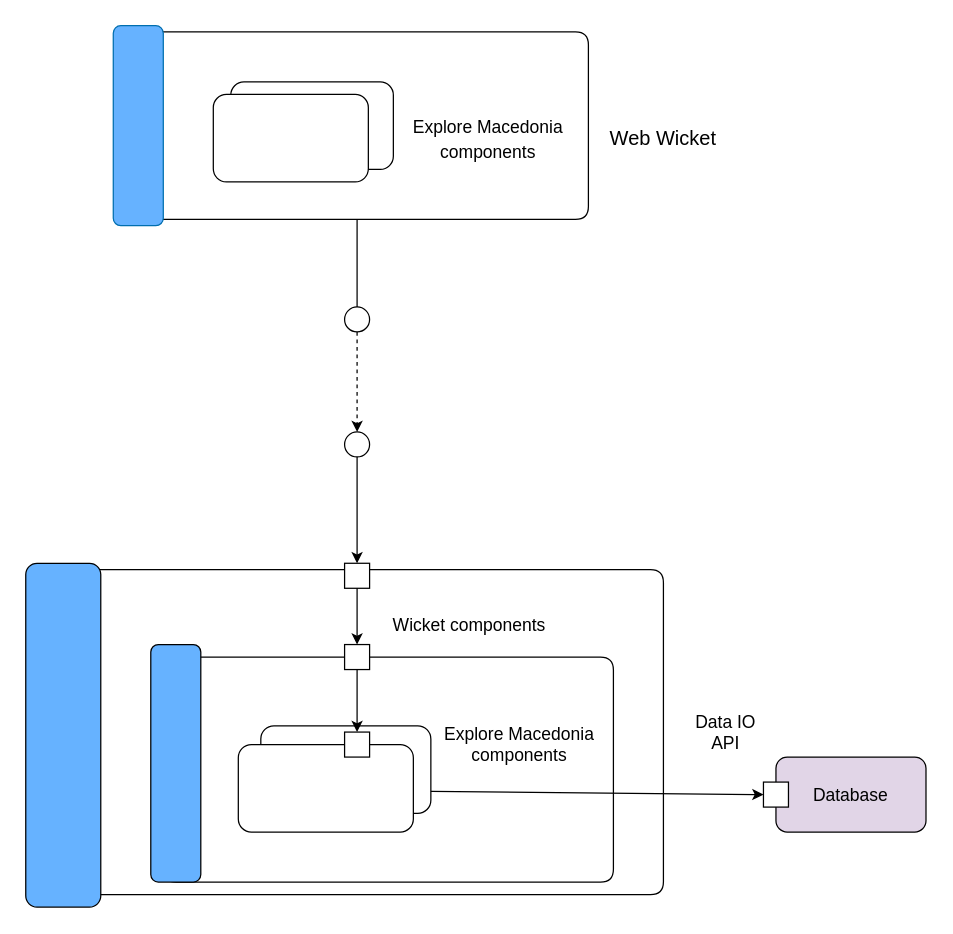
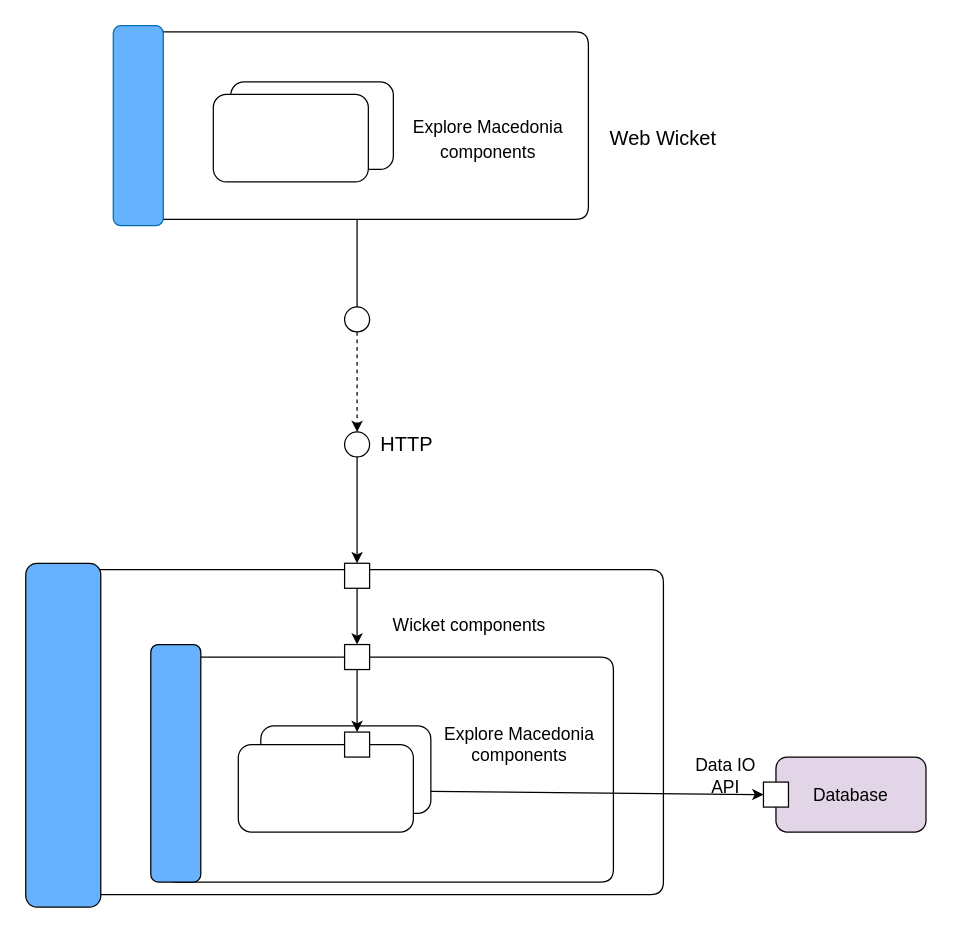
  <mxCell id="0" />
  <mxCell id="1" parent="0" />
  <mxCell id="2" value="Horizontal Container" style="swimlane;horizontal=0;rounded=1;" vertex="1" parent="1"><mxGeometry x="100" y="25" width="370" height="150" as="geometry" /></mxCell>
  <mxCell id="3" value="" style="rounded=1;whiteSpace=wrap;html=1;fillColor=#66B2FF;fontColor=#ffffff;strokeColor=#006EAF;" vertex="1" parent="2"><mxGeometry x="-10" y="-5" width="40" height="160" as="geometry" /></mxCell>
  <mxCell id="4" value="" style="rounded=1;whiteSpace=wrap;html=1;" vertex="1" parent="2"><mxGeometry x="84" y="40" width="130" height="70" as="geometry" /></mxCell>
  <mxCell id="5" value="" style="rounded=1;whiteSpace=wrap;html=1;" vertex="1" parent="2"><mxGeometry x="70" y="50" width="124" height="70" as="geometry" /></mxCell>
  <mxCell id="6" value="&lt;font style=&quot;font-size: 14px&quot;&gt;Explore Macedonia components&lt;/font&gt;" style="text;html=1;strokeColor=none;fillColor=none;align=center;verticalAlign=middle;whiteSpace=wrap;rounded=0;fontSize=16;" vertex="1" parent="2"><mxGeometry x="210" y="65" width="160" height="40" as="geometry" /></mxCell>
  <mxCell id="7" value="&lt;font style=&quot;font-size: 16px&quot;&gt;Web Wicket&lt;/font&gt;" style="text;html=1;strokeColor=none;fillColor=none;align=center;verticalAlign=middle;whiteSpace=wrap;rounded=0;" vertex="1" parent="1"><mxGeometry x="480" y="95" width="100" height="30" as="geometry" /></mxCell>
  <mxCell id="8" value="" style="endArrow=none;html=1;rounded=0;fontSize=14;exitX=0.5;exitY=1;exitDx=0;exitDy=0;" edge="1" parent="1" source="2" target="9"><mxGeometry width="50" height="50" relative="1" as="geometry"><mxPoint x="320" y="175" as="sourcePoint" /><mxPoint x="320" y="245" as="targetPoint" /></mxGeometry></mxCell>
  <mxCell id="9" value="" style="ellipse;whiteSpace=wrap;html=1;aspect=fixed;rounded=1;fontSize=14;" vertex="1" parent="1"><mxGeometry x="275" y="245" width="20" height="20" as="geometry" /></mxCell>
  <mxCell id="10" value="" style="endArrow=classic;html=1;rounded=0;fontSize=14;exitX=0.5;exitY=1;exitDx=0;exitDy=0;entryX=0.5;entryY=0;entryDx=0;entryDy=0;dashed=1;" edge="1" parent="1" source="9" target="11"><mxGeometry width="50" height="50" relative="1" as="geometry"><mxPoint x="370" y="295" as="sourcePoint" /><mxPoint x="440" y="315" as="targetPoint" /></mxGeometry></mxCell>
  <mxCell id="11" value="" style="ellipse;whiteSpace=wrap;html=1;aspect=fixed;rounded=1;fontSize=14;" vertex="1" parent="1"><mxGeometry x="275" y="345" width="20" height="20" as="geometry" /></mxCell>
  <mxCell id="12" value="" style="endArrow=classic;html=1;rounded=0;fontSize=14;exitX=0.5;exitY=1;exitDx=0;exitDy=0;" edge="1" parent="1" source="11" target="23"><mxGeometry width="50" height="50" relative="1" as="geometry"><mxPoint x="320" y="375" as="sourcePoint" /><mxPoint x="320" y="445" as="targetPoint" /></mxGeometry></mxCell>
  <mxCell id="13" value="Horizontal Container" style="swimlane;horizontal=0;rounded=1;fontSize=14;fillColor=#66B2FF;" vertex="1" parent="1"><mxGeometry x="50" y="455" width="480" height="260" as="geometry" /></mxCell>
  <mxCell id="14" value="Horizontal Container" style="swimlane;horizontal=0;rounded=1;fontSize=14;fillColor=#66B2FF;" vertex="1" parent="13"><mxGeometry x="80" y="70" width="360" height="180" as="geometry" /></mxCell>
  <mxCell id="15" value="" style="rounded=1;whiteSpace=wrap;html=1;" vertex="1" parent="14"><mxGeometry x="78" y="55" width="136" height="70" as="geometry" /></mxCell>
  <mxCell id="16" value="" style="rounded=1;whiteSpace=wrap;html=1;" vertex="1" parent="14"><mxGeometry x="60" y="70" width="140" height="70" as="geometry" /></mxCell>
  <mxCell id="17" value="" style="rounded=0;whiteSpace=wrap;html=1;fontSize=14;" vertex="1" parent="14"><mxGeometry x="145" y="-10" width="20" height="20" as="geometry" /></mxCell>
  <mxCell id="18" value="" style="rounded=0;whiteSpace=wrap;html=1;fontSize=14;" vertex="1" parent="14"><mxGeometry x="145" y="60" width="20" height="20" as="geometry" /></mxCell>
  <mxCell id="19" value="Explore Macedonia components" style="text;html=1;strokeColor=none;fillColor=none;align=center;verticalAlign=middle;whiteSpace=wrap;rounded=0;fontSize=14;" vertex="1" parent="14"><mxGeometry x="220" y="55" width="130" height="30" as="geometry" /></mxCell>
  <mxCell id="20" value="" style="rounded=1;whiteSpace=wrap;html=1;fontSize=14;fillColor=#66B2FF;" vertex="1" parent="14"><mxGeometry x="-10" y="-10" width="40" height="190" as="geometry" /></mxCell>
  <mxCell id="21" value="" style="endArrow=classic;html=1;rounded=0;fontSize=14;exitX=0.5;exitY=1;exitDx=0;exitDy=0;entryX=0.5;entryY=0;entryDx=0;entryDy=0;" edge="1" parent="14" source="17" target="18"><mxGeometry width="50" height="50" relative="1" as="geometry"><mxPoint x="160" y="40" as="sourcePoint" /><mxPoint x="210" y="-10" as="targetPoint" /></mxGeometry></mxCell>
  <mxCell id="22" value="Wicket components" style="text;html=1;strokeColor=none;fillColor=none;align=center;verticalAlign=middle;whiteSpace=wrap;rounded=0;fontSize=14;" vertex="1" parent="13"><mxGeometry x="260" y="30" width="130" height="30" as="geometry" /></mxCell>
  <mxCell id="23" value="" style="rounded=0;whiteSpace=wrap;html=1;fontSize=14;" vertex="1" parent="13"><mxGeometry x="225" y="-5" width="20" height="20" as="geometry" /></mxCell>
  <mxCell id="24" value="" style="endArrow=classic;html=1;rounded=0;fontSize=14;exitX=0.5;exitY=1;exitDx=0;exitDy=0;entryX=0.5;entryY=0;entryDx=0;entryDy=0;" edge="1" parent="13" source="23" target="17"><mxGeometry width="50" height="50" relative="1" as="geometry"><mxPoint x="270" y="60" as="sourcePoint" /><mxPoint x="320" y="10" as="targetPoint" /></mxGeometry></mxCell>
  <mxCell id="25" value="" style="endArrow=classic;html=1;rounded=0;fontSize=16;exitX=1;exitY=0.75;exitDx=0;exitDy=0;entryX=0;entryY=0.5;entryDx=0;entryDy=0;" edge="1" parent="1" source="15" target="27"><mxGeometry width="50" height="50" relative="1" as="geometry"><mxPoint x="320" y="625" as="sourcePoint" /><mxPoint x="660" y="638" as="targetPoint" /></mxGeometry></mxCell>
  <mxCell id="26" value="&lt;font style=&quot;font-size: 14px&quot;&gt;Database&lt;/font&gt;" style="rounded=1;whiteSpace=wrap;html=1;fontSize=16;fillColor=#e1d5e7;" vertex="1" parent="1"><mxGeometry x="620" y="605" width="120" height="60" as="geometry" /></mxCell>
  <mxCell id="27" value="" style="rounded=0;whiteSpace=wrap;html=1;fontSize=14;" vertex="1" parent="1"><mxGeometry x="610" y="625" width="20" height="20" as="geometry" /></mxCell>
- <mxCell id="28" value="Data IO&lt;br&gt;API" style="text;html=1;strokeColor=none;fillColor=none;align=center;verticalAlign=middle;whiteSpace=wrap;rounded=0;fontSize=14;" vertex="1" parent="1"><mxGeometry x="550" y="570" width="60" height="30" as="geometry" /></mxCell>
+ <mxCell id="28" value="Data IO&lt;br&gt;API" style="text;html=1;strokeColor=none;fillColor=none;align=center;verticalAlign=middle;whiteSpace=wrap;rounded=0;fontSize=14;" vertex="1" parent="1"><mxGeometry x="550" y="605" width="60" height="30" as="geometry" /></mxCell>
  <mxCell id="29" value="" style="rounded=1;whiteSpace=wrap;html=1;fontSize=14;fillColor=#66B2FF;" vertex="1" parent="1"><mxGeometry x="20" y="450" width="60" height="275" as="geometry" /></mxCell>
+ <mxCell id="30" value="&lt;font style=&quot;font-size: 16px&quot;&gt;HTTP&lt;/font&gt;" style="text;html=1;strokeColor=none;fillColor=none;align=center;verticalAlign=middle;whiteSpace=wrap;rounded=0;fontSize=14;" vertex="1" parent="1"><mxGeometry x="295" y="340" width="60" height="30" as="geometry" /></mxCell>
